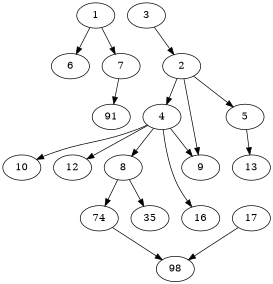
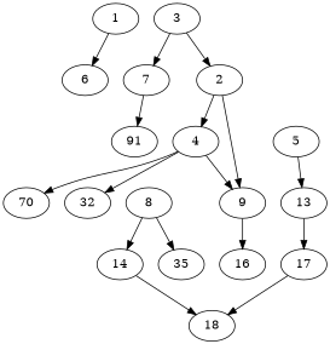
  digraph {
    fontname="DejaVu Serif"
    node [fontname="DejaVu Serif"]
    edge [fontname="DejaVu Serif"]
    1 [alpha=22.58]
    6 [alpha=44.98]
    2 [alpha=48.74]
    4 [alpha=48.54]
    5 [alpha=45.32]
    9 [alpha=26.54]
    8 [alpha=35.75]
-   10 [alpha=45.52]
-   12 [alpha=25.38]
+   10 [alpha=45.52 label=70]
+   12 [alpha=25.38 label=32]
    13 [alpha=26.60]
    16 [alpha=27.41]
-   14 [alpha=27.68 label=74]
+   14 [alpha=27.68]
    n13 [alpha=48.77 label=35]
    17 [alpha=24.21]
    3 [alpha=22.23]
    7 [alpha=41.69]
    n17 [alpha=45.97 label=91]
-   18 [alpha=23.86 label=98]
+   18 [alpha=23.86]
    1 -> 6
    2 -> 4
-   2 -> 5
    2 -> 9
    4 -> 9
-   4 -> 8
    4 -> 10
    4 -> 12
    5 -> 13
-   4 -> 16
+   9 -> 16
    8 -> 14
    8 -> n13
+   13 -> 17
    14 -> 18
    17 -> 18
    3 -> 2
-   1 -> 7
+   3 -> 7
    7 -> n17
  }
